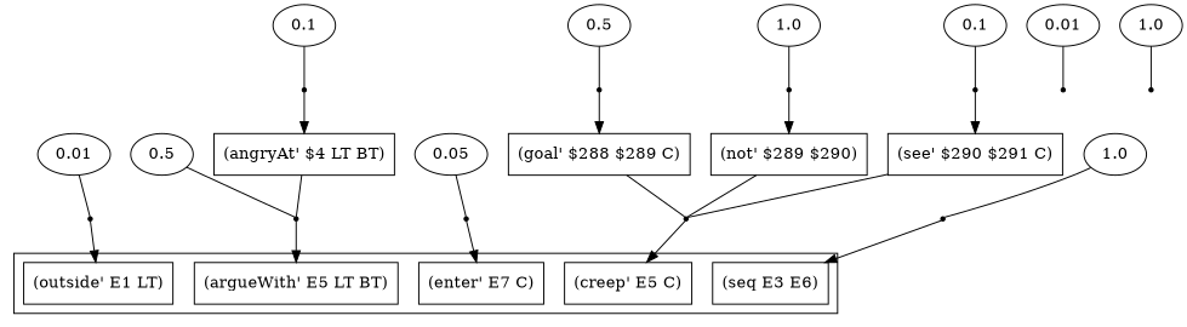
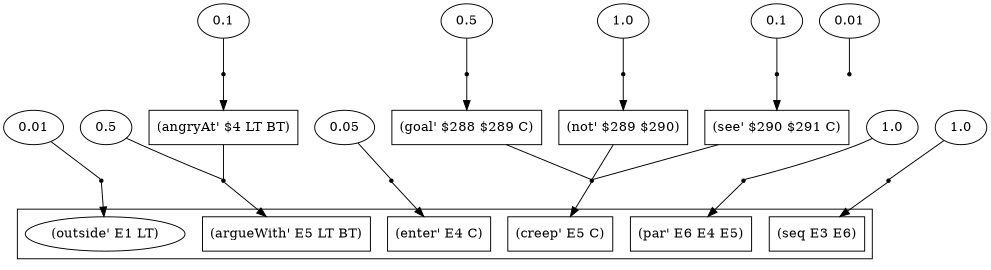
  digraph {
    rankdir=TB
    node [shape=point]
    edge [arrowhead=none]
-   n1 [label="(outside' E1 LT)" shape=box]
+   n1 [label="(outside' E1 LT)" shape=ellipse]
    n2 [label="(argueWith' E5 LT BT)" shape=box]
-   n3 [label="(enter' E7 C)" shape=box]
+   n3 [label="(enter' E4 C)" shape=box]
    n4 [label="(creep' E5 C)" shape=box]
+   n5 [label="(par' E6 E4 E5)" shape=box]
    n6 [label="(seq E3 E6)" shape=box]
    n7 [label=0.01 shape=""]
    r0
    n9 [label=0.01 shape=""]
    r1
    n11 [label=0.5 shape=""]
    r2
    n13 [label=0.1 shape=""]
    r3
    n15 [label="(angryAt' $4 LT BT)" shape=box]
    n16 [label=0.05 shape=""]
    r4
    r5
    n19 [label=0.5 shape=""]
    r6
    n21 [label="(goal' $288 $289 C)" shape=box]
    n22 [label=1.0 shape=""]
    r7
    n24 [label="(not' $289 $290)" shape=box]
    n25 [label=0.1 shape=""]
    r8
    n27 [label="(see' $290 $291 C)" shape=box]
    n28 [label=1.0 shape=""]
    r9
    n30 [label=1.0 shape=""]
    r10
    subgraph cluster_1 {
      n1
      n2
      n3
      n4
+     n5
      n6
    }
    n7 -> r0
    r0 -> n1 [arrowhead=""]
    n9 -> r1
    n11 -> r2
    r2 -> n2 [arrowhead=""]
    n13 -> r3
    r3 -> n15 [arrowhead=""]
    n15 -> r2
    n16 -> r4
    r4 -> n3 [arrowhead=""]
    r5 -> n4 [arrowhead=""]
    n19 -> r6
    r6 -> n21 [arrowhead=""]
    n21 -> r5
    n22 -> r7
    r7 -> n24 [arrowhead=""]
    n24 -> r5
    n25 -> r8
    r8 -> n27 [arrowhead=""]
    n27 -> r5
    n28 -> r9
+   r9 -> n5 [arrowhead=""]
    n30 -> r10
    r10 -> n6 [arrowhead=""]
  }
